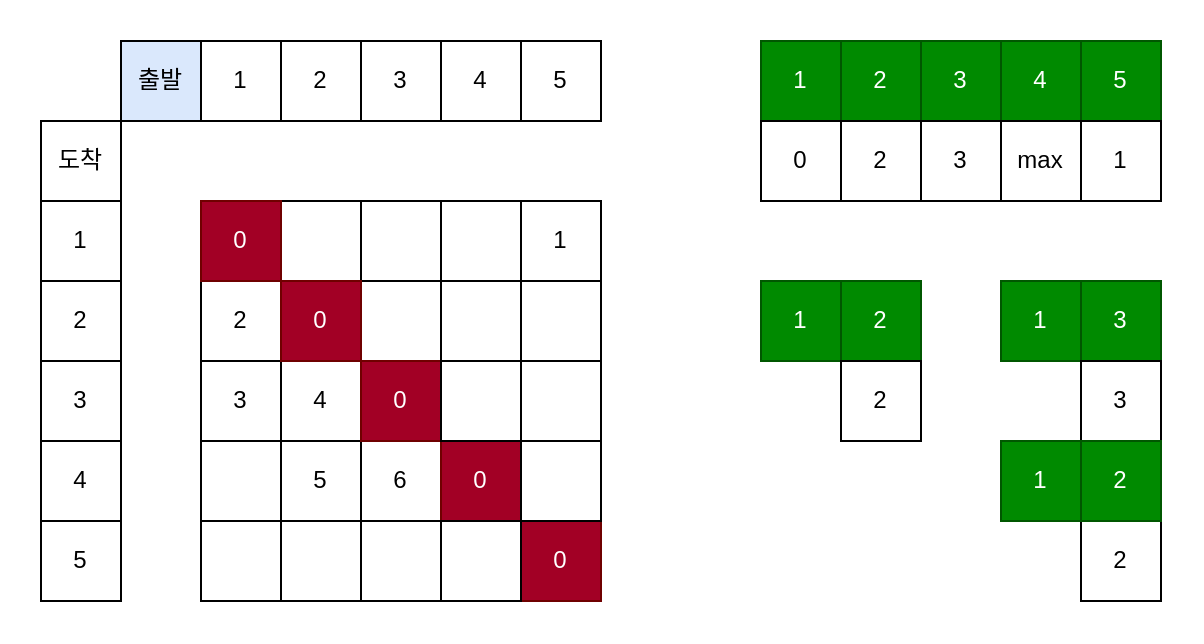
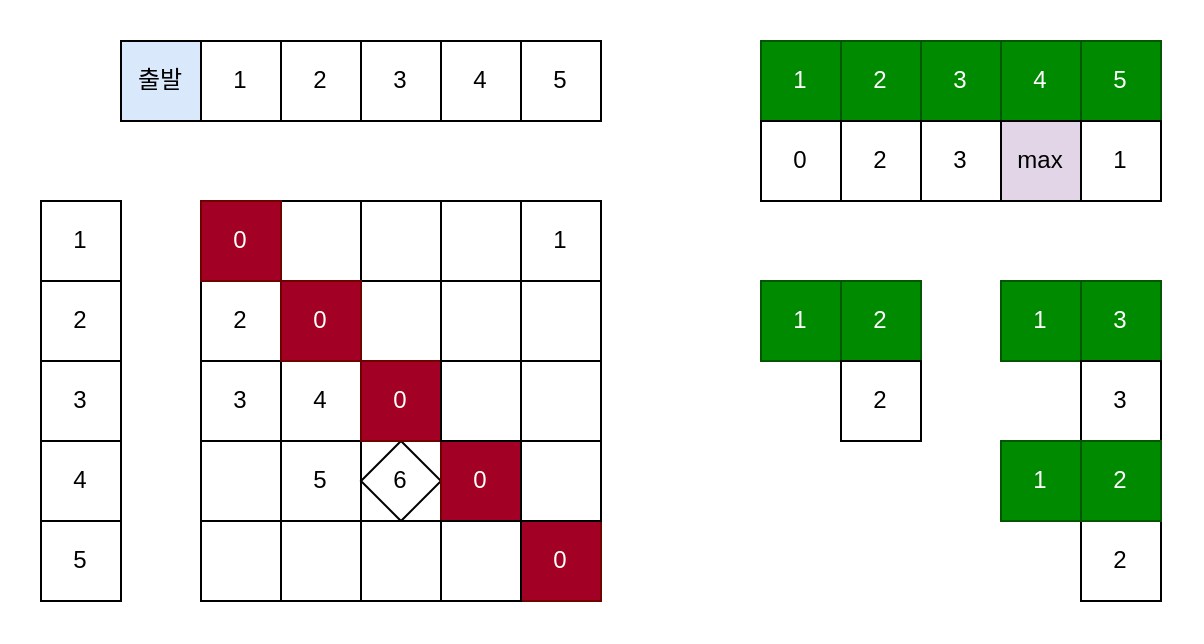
  <mxCell id="0" />
  <mxCell id="1" parent="0" />
  <mxCell id="2" value="0" style="rounded=0;whiteSpace=wrap;html=1;" vertex="1" parent="1"><mxGeometry x="100" y="100" width="40" height="40" as="geometry" /></mxCell>
  <mxCell id="3" value="" style="rounded=0;whiteSpace=wrap;html=1;" vertex="1" parent="1"><mxGeometry x="140" y="100" width="40" height="40" as="geometry" /></mxCell>
  <mxCell id="4" value="" style="rounded=0;whiteSpace=wrap;html=1;" vertex="1" parent="1"><mxGeometry x="180" y="100" width="40" height="40" as="geometry" /></mxCell>
  <mxCell id="5" value="1" style="rounded=0;whiteSpace=wrap;html=1;" vertex="1" parent="1"><mxGeometry x="260" y="100" width="40" height="40" as="geometry" /></mxCell>
  <mxCell id="6" value="2" style="rounded=0;whiteSpace=wrap;html=1;" vertex="1" parent="1"><mxGeometry x="100" y="140" width="40" height="40" as="geometry" /></mxCell>
  <mxCell id="7" value="0" style="rounded=0;whiteSpace=wrap;html=1;" vertex="1" parent="1"><mxGeometry x="140" y="140" width="40" height="40" as="geometry" /></mxCell>
  <mxCell id="8" value="" style="rounded=0;whiteSpace=wrap;html=1;" vertex="1" parent="1"><mxGeometry x="180" y="140" width="40" height="40" as="geometry" /></mxCell>
  <mxCell id="9" value="" style="rounded=0;whiteSpace=wrap;html=1;" vertex="1" parent="1"><mxGeometry x="220" y="140" width="40" height="40" as="geometry" /></mxCell>
  <mxCell id="10" value="" style="rounded=0;whiteSpace=wrap;html=1;" vertex="1" parent="1"><mxGeometry x="260" y="140" width="40" height="40" as="geometry" /></mxCell>
  <mxCell id="11" value="3" style="rounded=0;whiteSpace=wrap;html=1;" vertex="1" parent="1"><mxGeometry x="100" y="180" width="40" height="40" as="geometry" /></mxCell>
  <mxCell id="12" value="4" style="rounded=0;whiteSpace=wrap;html=1;" vertex="1" parent="1"><mxGeometry x="140" y="180" width="40" height="40" as="geometry" /></mxCell>
  <mxCell id="13" value="0" style="rounded=0;whiteSpace=wrap;html=1;" vertex="1" parent="1"><mxGeometry x="180" y="180" width="40" height="40" as="geometry" /></mxCell>
  <mxCell id="14" value="" style="rounded=0;whiteSpace=wrap;html=1;" vertex="1" parent="1"><mxGeometry x="100" y="220" width="40" height="40" as="geometry" /></mxCell>
  <mxCell id="15" value="5" style="rounded=0;whiteSpace=wrap;html=1;" vertex="1" parent="1"><mxGeometry x="140" y="220" width="40" height="40" as="geometry" /></mxCell>
- <mxCell id="16" value="6" style="rounded=0;whiteSpace=wrap;html=1;" vertex="1" parent="1"><mxGeometry x="180" y="220" width="40" height="40" as="geometry" /></mxCell>
+ <mxCell id="16" value="6" style="rhombus;whiteSpace=wrap;html=1;" vertex="1" parent="1"><mxGeometry x="180" y="220" width="40" height="40" as="geometry" /></mxCell>
  <mxCell id="17" value="0" style="rounded=0;whiteSpace=wrap;html=1;" vertex="1" parent="1"><mxGeometry x="220" y="220" width="40" height="40" as="geometry" /></mxCell>
  <mxCell id="18" value="" style="rounded=0;whiteSpace=wrap;html=1;" vertex="1" parent="1"><mxGeometry x="100" y="260" width="40" height="40" as="geometry" /></mxCell>
  <mxCell id="19" value="" style="rounded=0;whiteSpace=wrap;html=1;" vertex="1" parent="1"><mxGeometry x="180" y="260" width="40" height="40" as="geometry" /></mxCell>
  <mxCell id="20" value="0" style="rounded=0;whiteSpace=wrap;html=1;fillColor=#a20025;fontColor=#ffffff;strokeColor=#6F0000;" vertex="1" parent="1"><mxGeometry x="260" y="260" width="40" height="40" as="geometry" /></mxCell>
  <mxCell id="21" value="1" style="rounded=0;whiteSpace=wrap;html=1;" vertex="1" parent="1"><mxGeometry x="100" y="20" width="40" height="40" as="geometry" /></mxCell>
  <mxCell id="22" value="2" style="rounded=0;whiteSpace=wrap;html=1;" vertex="1" parent="1"><mxGeometry x="140" y="20" width="40" height="40" as="geometry" /></mxCell>
  <mxCell id="23" value="3" style="rounded=0;whiteSpace=wrap;html=1;" vertex="1" parent="1"><mxGeometry x="180" y="20" width="40" height="40" as="geometry" /></mxCell>
  <mxCell id="24" value="4" style="rounded=0;whiteSpace=wrap;html=1;" vertex="1" parent="1"><mxGeometry x="220" y="20" width="40" height="40" as="geometry" /></mxCell>
  <mxCell id="25" value="5" style="rounded=0;whiteSpace=wrap;html=1;" vertex="1" parent="1"><mxGeometry x="260" y="20" width="40" height="40" as="geometry" /></mxCell>
  <mxCell id="26" value="1" style="rounded=0;whiteSpace=wrap;html=1;" vertex="1" parent="1"><mxGeometry x="20" y="100" width="40" height="40" as="geometry" /></mxCell>
  <mxCell id="27" value="2" style="rounded=0;whiteSpace=wrap;html=1;" vertex="1" parent="1"><mxGeometry x="20" y="140" width="40" height="40" as="geometry" /></mxCell>
  <mxCell id="28" value="3" style="rounded=0;whiteSpace=wrap;html=1;" vertex="1" parent="1"><mxGeometry x="20" y="180" width="40" height="40" as="geometry" /></mxCell>
  <mxCell id="29" value="4" style="rounded=0;whiteSpace=wrap;html=1;" vertex="1" parent="1"><mxGeometry x="20" y="220" width="40" height="40" as="geometry" /></mxCell>
  <mxCell id="30" value="5" style="rounded=0;whiteSpace=wrap;html=1;" vertex="1" parent="1"><mxGeometry x="20" y="260" width="40" height="40" as="geometry" /></mxCell>
  <mxCell id="31" value="0" style="rounded=0;whiteSpace=wrap;html=1;fillColor=#a20025;fontColor=#ffffff;strokeColor=#6F0000;" vertex="1" parent="1"><mxGeometry x="100" y="100" width="40" height="40" as="geometry" /></mxCell>
  <mxCell id="32" value="0" style="rounded=0;whiteSpace=wrap;html=1;fillColor=#a20025;fontColor=#ffffff;strokeColor=#6F0000;" vertex="1" parent="1"><mxGeometry x="140" y="140" width="40" height="40" as="geometry" /></mxCell>
  <mxCell id="33" value="0" style="rounded=0;whiteSpace=wrap;html=1;fillColor=#a20025;fontColor=#ffffff;strokeColor=#6F0000;" vertex="1" parent="1"><mxGeometry x="180" y="180" width="40" height="40" as="geometry" /></mxCell>
  <mxCell id="34" value="0" style="rounded=0;whiteSpace=wrap;html=1;fillColor=#a20025;fontColor=#ffffff;strokeColor=#6F0000;" vertex="1" parent="1"><mxGeometry x="220" y="220" width="40" height="40" as="geometry" /></mxCell>
  <mxCell id="35" value="1" style="rounded=0;whiteSpace=wrap;html=1;fillColor=#008a00;fontColor=#ffffff;strokeColor=#005700;" vertex="1" parent="1"><mxGeometry x="380" y="20" width="40" height="40" as="geometry" /></mxCell>
  <mxCell id="36" value="2" style="rounded=0;whiteSpace=wrap;html=1;fillColor=#008a00;fontColor=#ffffff;strokeColor=#005700;" vertex="1" parent="1"><mxGeometry x="420" y="20" width="40" height="40" as="geometry" /></mxCell>
  <mxCell id="37" value="3" style="rounded=0;whiteSpace=wrap;html=1;fillColor=#008a00;fontColor=#ffffff;strokeColor=#005700;" vertex="1" parent="1"><mxGeometry x="460" y="20" width="40" height="40" as="geometry" /></mxCell>
  <mxCell id="38" value="4" style="rounded=0;whiteSpace=wrap;html=1;fillColor=#008a00;fontColor=#ffffff;strokeColor=#005700;" vertex="1" parent="1"><mxGeometry x="500" y="20" width="40" height="40" as="geometry" /></mxCell>
  <mxCell id="39" value="5" style="rounded=0;whiteSpace=wrap;html=1;fillColor=#008a00;fontColor=#ffffff;strokeColor=#005700;" vertex="1" parent="1"><mxGeometry x="540" y="20" width="40" height="40" as="geometry" /></mxCell>
  <mxCell id="40" value="0" style="rounded=0;whiteSpace=wrap;html=1;" vertex="1" parent="1"><mxGeometry x="380" y="60" width="40" height="40" as="geometry" /></mxCell>
  <mxCell id="41" value="2" style="rounded=0;whiteSpace=wrap;html=1;" vertex="1" parent="1"><mxGeometry x="420" y="60" width="40" height="40" as="geometry" /></mxCell>
  <mxCell id="42" value="3" style="rounded=0;whiteSpace=wrap;html=1;" vertex="1" parent="1"><mxGeometry x="460" y="60" width="40" height="40" as="geometry" /></mxCell>
- <mxCell id="43" value="max" style="rounded=0;whiteSpace=wrap;html=1;" vertex="1" parent="1"><mxGeometry x="500" y="60" width="40" height="40" as="geometry" /></mxCell>
+ <mxCell id="43" value="max" style="rounded=0;whiteSpace=wrap;html=1;fillColor=#e1d5e7;" vertex="1" parent="1"><mxGeometry x="500" y="60" width="40" height="40" as="geometry" /></mxCell>
  <mxCell id="44" value="1" style="rounded=0;whiteSpace=wrap;html=1;" vertex="1" parent="1"><mxGeometry x="540" y="60" width="40" height="40" as="geometry" /></mxCell>
  <mxCell id="45" value="1" style="rounded=0;whiteSpace=wrap;html=1;fillColor=#008a00;fontColor=#ffffff;strokeColor=#005700;" vertex="1" parent="1"><mxGeometry x="380" y="140" width="40" height="40" as="geometry" /></mxCell>
  <mxCell id="46" value="2" style="rounded=0;whiteSpace=wrap;html=1;fillColor=#008a00;fontColor=#ffffff;strokeColor=#005700;" vertex="1" parent="1"><mxGeometry x="420" y="140" width="40" height="40" as="geometry" /></mxCell>
  <mxCell id="47" value="2" style="rounded=0;whiteSpace=wrap;html=1;" vertex="1" parent="1"><mxGeometry x="420" y="180" width="40" height="40" as="geometry" /></mxCell>
  <mxCell id="48" value="1" style="rounded=0;whiteSpace=wrap;html=1;fillColor=#008a00;fontColor=#ffffff;strokeColor=#005700;" vertex="1" parent="1"><mxGeometry x="500" y="140" width="40" height="40" as="geometry" /></mxCell>
  <mxCell id="49" value="3" style="rounded=0;whiteSpace=wrap;html=1;fillColor=#008a00;fontColor=#ffffff;strokeColor=#005700;" vertex="1" parent="1"><mxGeometry x="540" y="140" width="40" height="40" as="geometry" /></mxCell>
  <mxCell id="50" value="3" style="rounded=0;whiteSpace=wrap;html=1;" vertex="1" parent="1"><mxGeometry x="540" y="180" width="40" height="40" as="geometry" /></mxCell>
  <mxCell id="51" value="1" style="rounded=0;whiteSpace=wrap;html=1;fillColor=#008a00;fontColor=#ffffff;strokeColor=#005700;" vertex="1" parent="1"><mxGeometry x="500" y="220" width="40" height="40" as="geometry" /></mxCell>
  <mxCell id="52" value="2" style="rounded=0;whiteSpace=wrap;html=1;" vertex="1" parent="1"><mxGeometry x="540" y="260" width="40" height="40" as="geometry" /></mxCell>
  <mxCell id="53" value="2" style="rounded=0;whiteSpace=wrap;html=1;fillColor=#008a00;fontColor=#ffffff;strokeColor=#005700;" vertex="1" parent="1"><mxGeometry x="540" y="220" width="40" height="40" as="geometry" /></mxCell>
  <mxCell id="54" value="" style="rounded=0;whiteSpace=wrap;html=1;" vertex="1" parent="1"><mxGeometry x="220" y="100" width="40" height="40" as="geometry" /></mxCell>
  <mxCell id="55" value="" style="rounded=0;whiteSpace=wrap;html=1;" vertex="1" parent="1"><mxGeometry x="220" y="180" width="40" height="40" as="geometry" /></mxCell>
  <mxCell id="56" value="" style="rounded=0;whiteSpace=wrap;html=1;" vertex="1" parent="1"><mxGeometry x="260" y="220" width="40" height="40" as="geometry" /></mxCell>
  <mxCell id="57" value="" style="rounded=0;whiteSpace=wrap;html=1;" vertex="1" parent="1"><mxGeometry x="260" y="180" width="40" height="40" as="geometry" /></mxCell>
  <mxCell id="58" value="" style="rounded=0;whiteSpace=wrap;html=1;" vertex="1" parent="1"><mxGeometry x="220" y="260" width="40" height="40" as="geometry" /></mxCell>
  <mxCell id="59" value="" style="rounded=0;whiteSpace=wrap;html=1;" vertex="1" parent="1"><mxGeometry x="140" y="260" width="40" height="40" as="geometry" /></mxCell>
  <mxCell id="60" value="출발" style="rounded=0;whiteSpace=wrap;html=1;fillColor=#dae8fc;" vertex="1" parent="1"><mxGeometry x="60" y="20" width="40" height="40" as="geometry" /></mxCell>
- <mxCell id="61" value="도착" style="rounded=0;whiteSpace=wrap;html=1;" vertex="1" parent="1"><mxGeometry x="20" y="60" width="40" height="40" as="geometry" /></mxCell>
